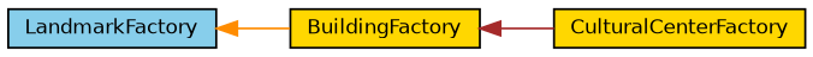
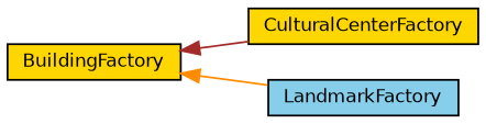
  digraph {
    fontname="DejaVu Sans"
    rankdir=LR
    node [color=black fillcolor=gold fontname="DejaVu Sans" fontsize=10 shape=record style=filled]
    edge [dir=back fontname="DejaVu Sans" fontsize=10 labelfontname=Helvetica labelfontsize=10 style=solid]
    n1 [fontcolor=black height=0.2 label=CulturalCenterFactory width=0.4]
    n2 [fillcolor=skyblue height=0.2 label=LandmarkFactory width=0.4]
    n3 [height=0.2 label=BuildingFactory width=0.4]
    n3 -> n1 [color=brown]
-   n2 -> n3 [color=darkorange]
+   n3 -> n2 [color=darkorange]
  }
